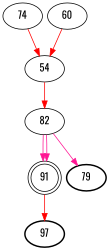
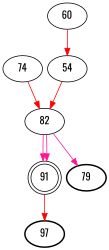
  digraph {
    fontname=Oswald
    nodesep=0.1
    node [fontname=Oswald]
    edge [color=red fontname=Oswald]
    54
    82
    91 [shape=doublecircle]
    79 [style=bold]
    97 [style=bold]
    74
    60
    54 -> 82
    82 -> 91 [color=deeppink]
    82 -> 91 [color=deeppink]
    82 -> 79 [color=deeppink]
    91 -> 97
-   74 -> 54
+   74 -> 82
    60 -> 54
  }
